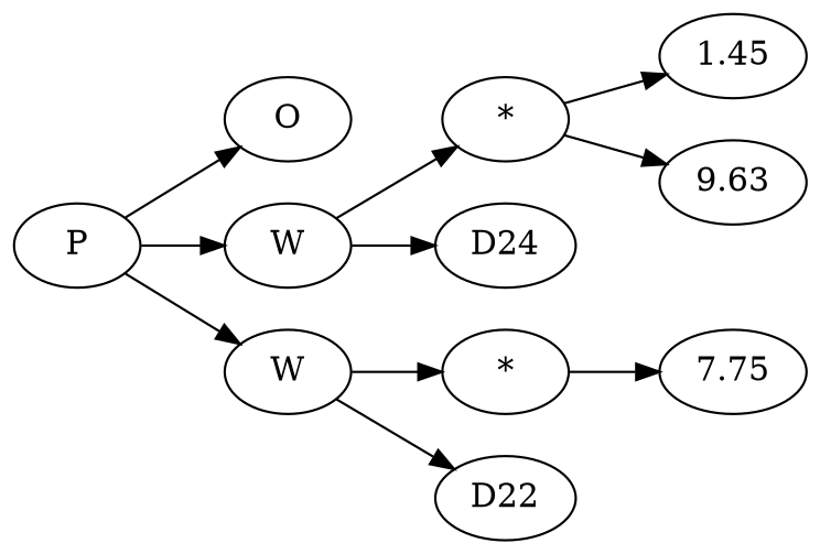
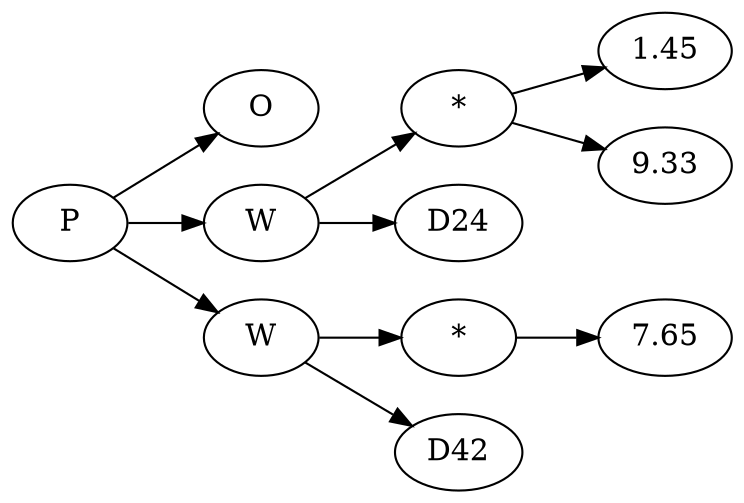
  digraph {
    rankdir=LR
    n1 [label=O]
    n2 [label=P]
    n3 [label=W]
    n4 [label=W]
    n5 [label="*"]
    n6 [label=D24]
    n7 [label="*"]
-   n8 [label=D22]
+   n8 [label=D42]
    n9 [label=1.45]
-   n10 [label=9.63]
-   n11 [label=7.75]
+   n10 [label=9.33]
+   n11 [label=7.65]
    n2 -> n1
    n2 -> n3
    n2 -> n4
    n3 -> n5
    n3 -> n6
    n4 -> n7
    n4 -> n8
    n5 -> n9
    n5 -> n10
    n7 -> n11
  }
